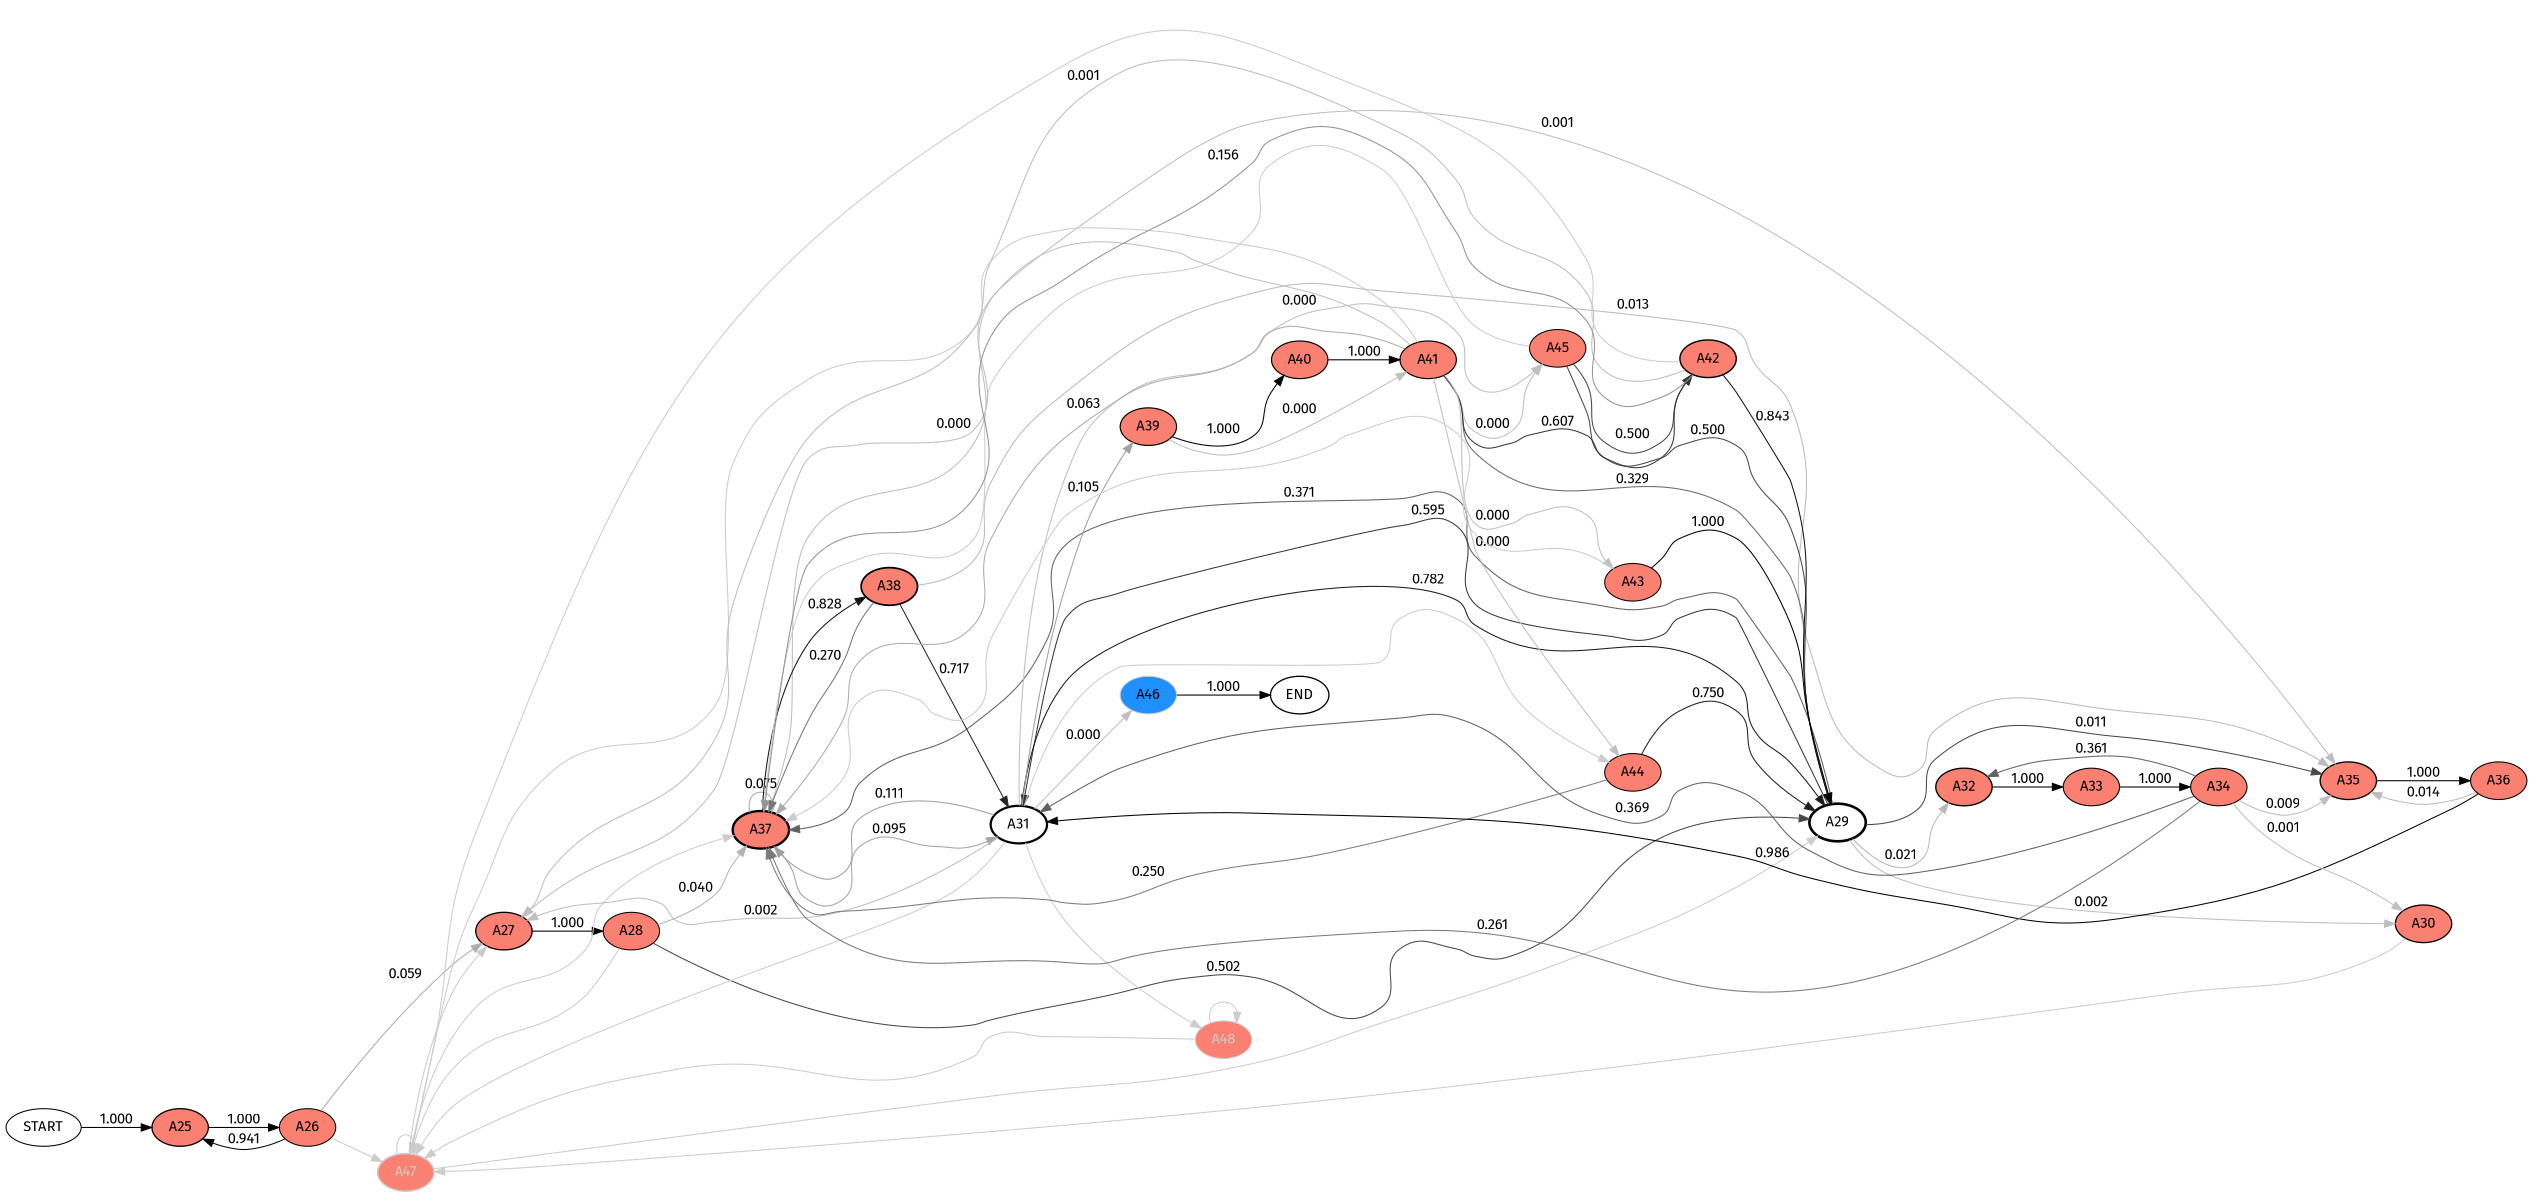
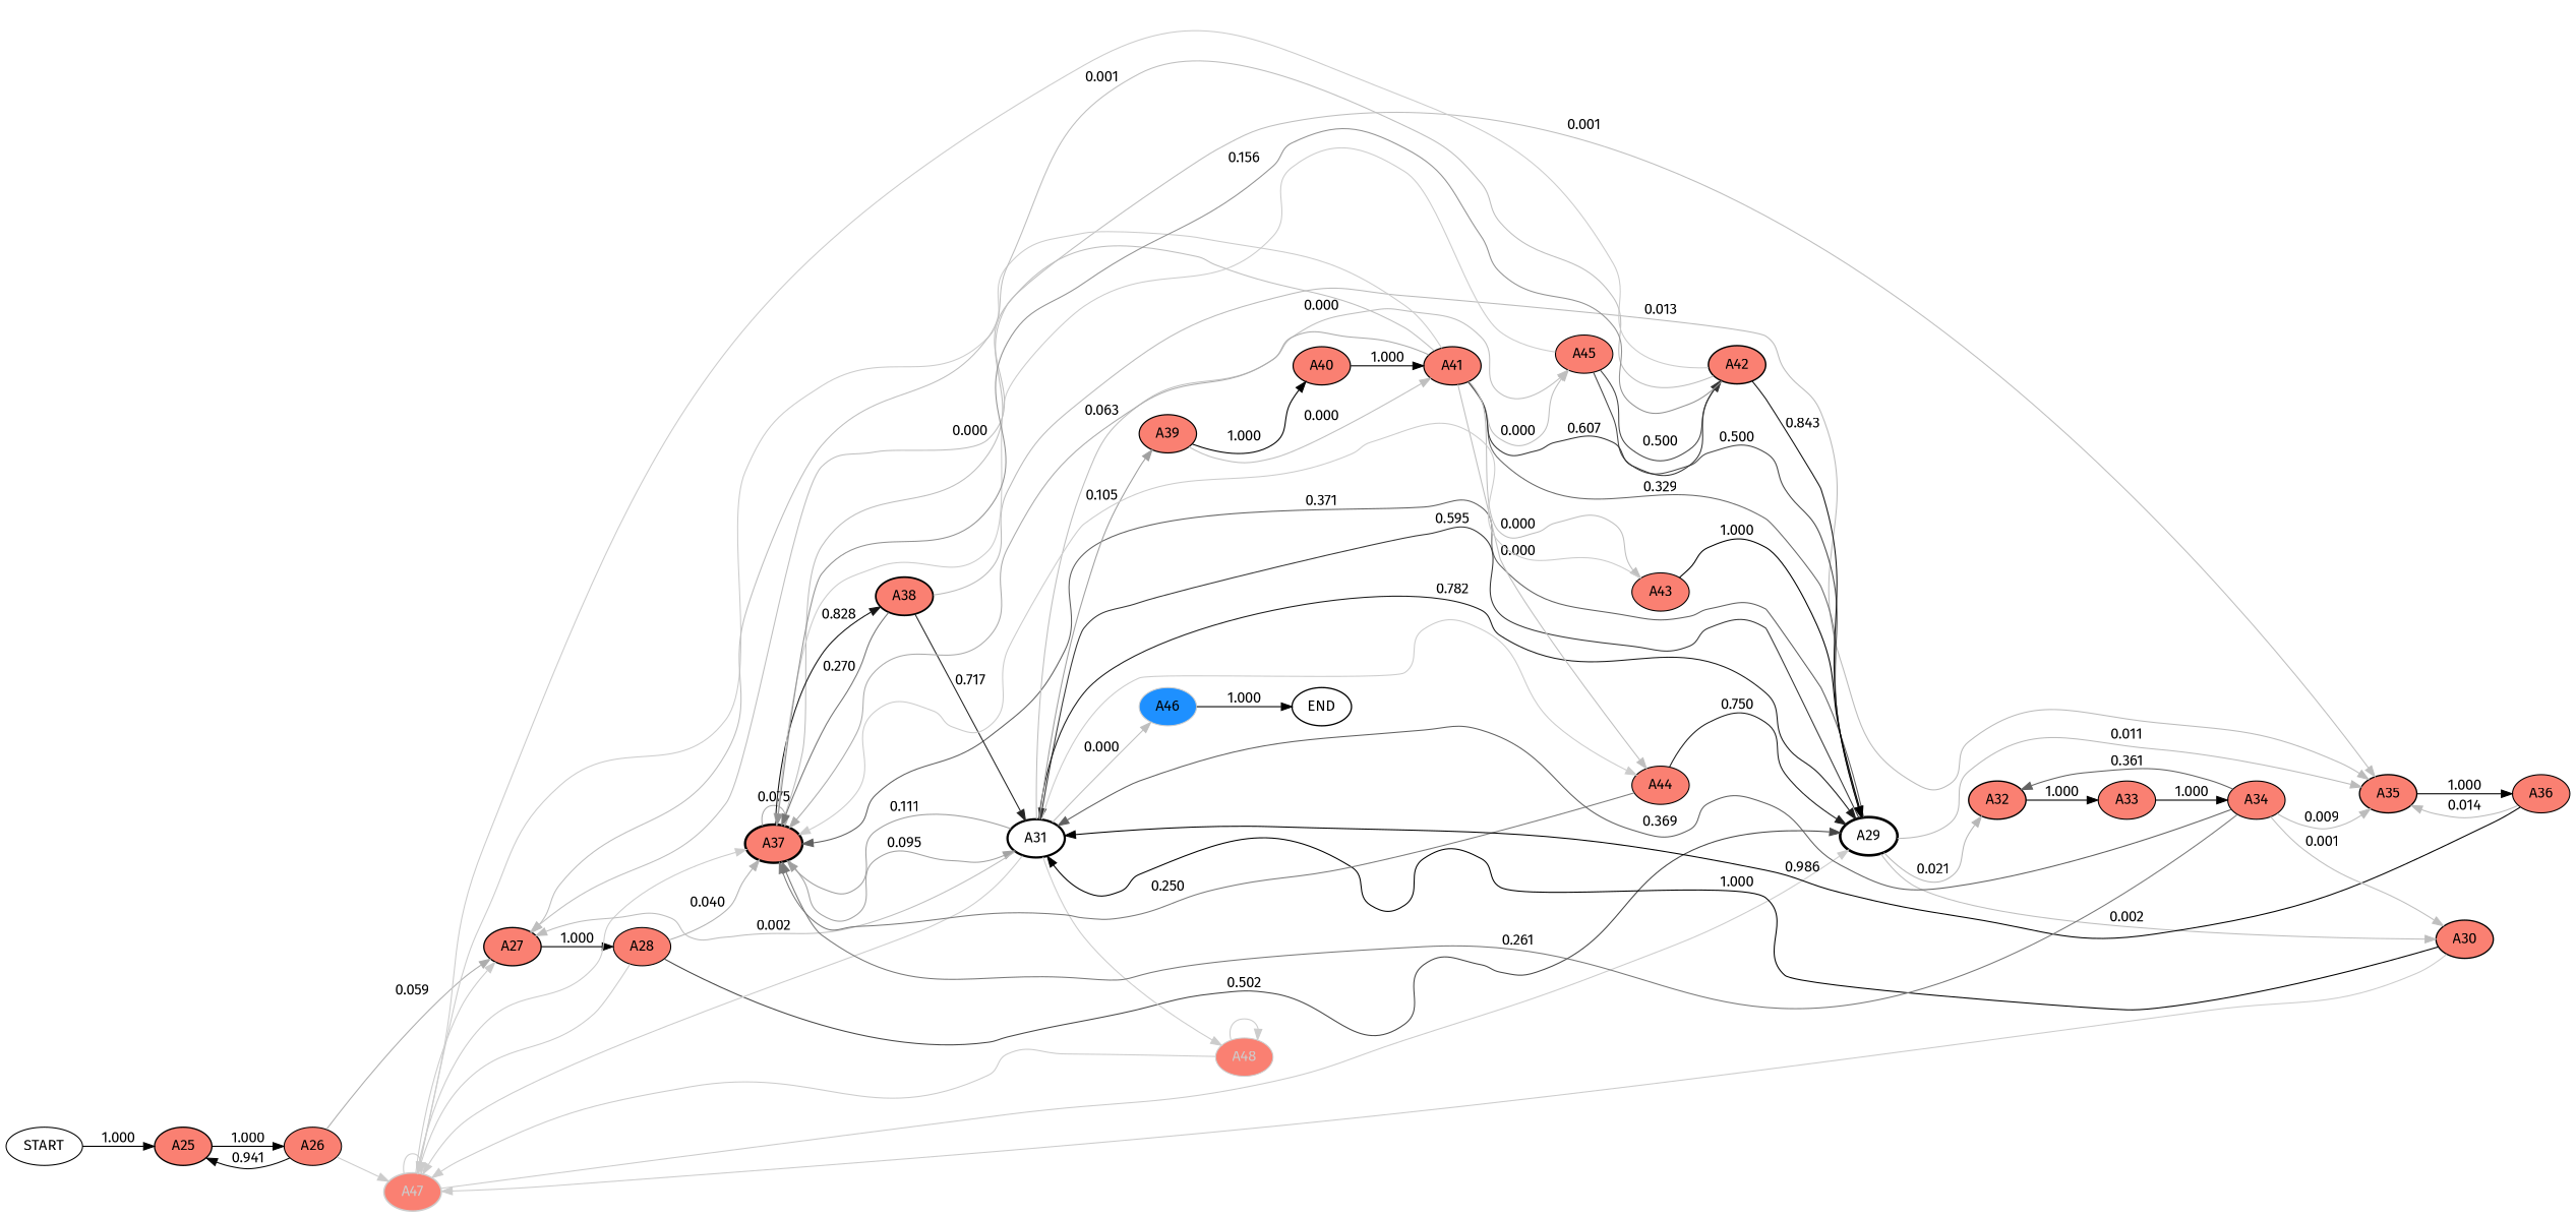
  digraph {
    fontname="Fira Sans"
    rankdir=LR
    node [color=black fillcolor="#fa8072" fontcolor=black fontname="Fira Sans" penwidth=1.0000100192008392 style=filled]
    edge [color="#cccccc" fontcolor=black fontname="Fira Sans" weight=0.001]
    START [fillcolor="#ffffff"]
    A25 [penwidth=1.25021290442208]
    A26 [penwidth=1.000170323537664]
    A27 [penwidth=1.255307806151258]
    A47 [color="#cccccc" fontcolor="#cccccc" penwidth=1.4765269126413882]
    A28 [penwidth=1.0042462449210063]
    A29 [fillcolor="#ffffff" penwidth=2.532942572101613]
    A37 [penwidth=2.240513302593355]
    A30 [penwidth=1.252879824066107]
    A31 [fillcolor="#ffffff" penwidth=2.156827245972146]
    A32 [penwidth=1.2975251075123357]
    A35 [penwidth=1.2800314591510764]
    A38 [penwidth=1.6664869888964255]
    A39 [penwidth=1.1377883362513197]
    A44 [penwidth=1.000040076676446]
    A45 [penwidth=1.000020038380526]
    A46 [color="#cccccc" fillcolor="#1e90ff"]
    A48 [color="#cccccc" fontcolor="#cccccc" penwidth=1.0001292573855767]
    A33 [penwidth=1.0380200860098685]
    A36 [penwidth=1.0240251673208611]
    A40 [penwidth=1.137768879561877]
    A41 [penwidth=1.1377883362513197]
    A42 [penwidth=1.355209438154899]
    END [fillcolor="#ffffff" penwidth=1.2500125240010491]
    A34 [penwidth=1.0380200860098685]
    A43 [penwidth=1.000020038380526]
    START -> A25 [color="#000000" label=1.000 weight=1.0]
    A25 -> A26 [color="#000000" label=1.000 weight=1.0]
    A26 -> A25 [color="#060606" label=0.941 weight=0.9411764705882352]
    A26 -> A27 [color="#adadad" label=0.059 weight=0.011764705882352958]
    A26 -> A47 [fontcolor="#cccccc" label=" " weight=0.04705882352941183]
    A27 -> A28 [color="#000000" label=1.000 weight=1.0]
    A47 -> A27 [fontcolor="#cccccc" label=" " weight=0.0023455824863172466]
    A47 -> A47 [fontcolor="#cccccc" label=" " weight=0.5799761326696958]
    A47 -> A29 [fontcolor="#cccccc" label=" " weight=0.3729681906091825]
    A47 -> A37 [fontcolor="#cccccc" label=" " weight=0.044710094234804564]
    A28 -> A47 [fontcolor="#cccccc" label=" " weight=0.496701225259185]
    A28 -> A29 [color="#474747" label=0.502 weight=0.1399622997172496]
    A28 -> A37 [color="#b3b3b3" label=0.040 weight=0.01178133836003779]
    A29 -> A37 [color="#616161" label=0.371 weight=0.380542901090821]
    A29 -> A30 [color="#bebebe" label=0.002 weight=0.0019551221605395657]
    A29 -> A31 [color="#373737" label=0.595 weight=0.585332431323052]
    A29 -> A32 [color="#b8b8b8" label=0.021 weight=0.021397341379993537]
-   A29 -> A35 [color="#484848" label=0.011 weight=0.0107722040455938]
+   A29 -> A35 [color="#bbbbbb" label=0.011 weight=0.0107722040455938]
    A37 -> A37 [color="#a9a9a9" label=0.075 weight=0.08446502830570346]
    A37 -> A31 [color="#a3a3a3" label=0.095 weight=0.09424260770855178]
    A37 -> A35 [color="#bebebe" label=0.001 weight=0.0015091721428564782]
    A37 -> A38 [color="#141414" label=0.828 weight=0.8197831918428883]
    A30 -> A47 [fontcolor="#cccccc" label=" "]
+   A30 -> A31 [color="#000000" label=1.000 weight=0.9991319444444445]
    A31 -> A27 [color="#bebebe" label=0.002 weight=0.0016427458489410298]
    A31 -> A47 [fontcolor="#cccccc" label=" " weight=0.05862199768204572]
    A31 -> A29 [color="#1b1b1b" label=0.782 weight=0.7312773066808056]
    A31 -> A37 [color="#9f9f9f" label=0.111 weight=0.10463097157839099]
    A31 -> A39 [color="#a0a0a0" label=0.105 weight=0.10377559517498343]
    A31 -> A44 [fontcolor="#cccccc" label=" "]
    A31 -> A45 [color="#bfbfbf" label=0.000]
    A31 -> A46 [color="#bfbfbf" label=0.000]
    A31 -> A48 [fontcolor="#cccccc" label=" "]
    A32 -> A33 [color="#000000" label=1.000 weight=1.0]
    A35 -> A36 [color="#000000" label=1.000 weight=1.0]
    A38 -> A37 [color="#777777" label=0.270 weight=0.28399810245772134]
    A38 -> A31 [color="#242424" label=0.717 weight=0.7025169404256526]
    A38 -> A35 [color="#bbbbbb" label=0.013 weight=0.013484957116626046]
    A39 -> A40 [color="#000000" label=1.000 weight=0.9996796178714981]
    A39 -> A41 [color="#bfbfbf" label=0.000]
    A44 -> A29 [color="#1f1f1f" label=0.750 weight=0.6904761904761906]
    A44 -> A37 [color="#7c7c7c" label=0.250 weight=0.3095238095238095]
    A45 -> A29 [color="#484848" label=0.500 weight=0.6190476190476191]
    A45 -> A37 [fontcolor="#cccccc" label=" " weight=0.09523809523809523]
    A45 -> A42 [color="#484848" label=0.500 weight=0.2857142857142857]
    A46 -> END [color="#000000" label=1.000 weight=1.0]
    A48 -> A47 [fontcolor="#cccccc" label=" " weight=0.05882352941176477]
    A48 -> A48 [fontcolor="#cccccc" label=" " weight=0.9411764705882352]
    A33 -> A34 [color="#000000" label=1.000 weight=1.0]
    A36 -> A31 [color="#010101" label=0.986 weight=0.9855616281915327]
    A36 -> A35 [color="#bbbbbb" label=0.014 weight=0.014438371808467272]
    A40 -> A41 [color="#000000" label=1.000 weight=1.0]
    A41 -> A27 [color="#bfbfbf" label=0.000]
    A41 -> A47 [fontcolor="#cccccc" label=" " weight=0.002956253276636782]
    A41 -> A29 [color="#6a6a6a" label=0.329 weight=0.3263091978796672]
    A41 -> A37 [color="#acacac" label=0.063 weight=0.058775557756190776]
    A41 -> A44 [color="#bfbfbf" label=0.000]
    A41 -> A45 [color="#bfbfbf" label=0.000]
    A41 -> A42 [color="#353535" label=0.607 weight=0.6108230908137235]
    A41 -> A43 [color="#bfbfbf" label=0.000]
    A42 -> A27 [color="#bebebe" label=0.001 weight=0.0010011918951137134]
    A42 -> A47 [fontcolor="#cccccc" label=" " weight=0.01840286054828061]
    A42 -> A29 [color="#121212" label=0.843 weight=0.8359237187126576]
    A42 -> A37 [color="#939393" label=0.156 weight=0.14467222884394812]
    A34 -> A37 [color="#797979" label=0.261 weight=0.27392449517119716]
    A34 -> A30 [color="#bfbfbf" label=0.001 weight=0.0011361875742393944]
    A34 -> A31 [color="#616161" label=0.369 weight=0.35485203739090326]
    A34 -> A32 [color="#636363" label=0.361 weight=0.36130764860817405]
    A34 -> A35 [color="#bcbcbc" label=0.009 weight=0.008779631255486212]
    A43 -> A29 [color="#000000" label=1.000 weight=0.8181818181818181]
    A43 -> A37 [fontcolor="#cccccc" label=" " weight=0.18181818181818177]
  }
